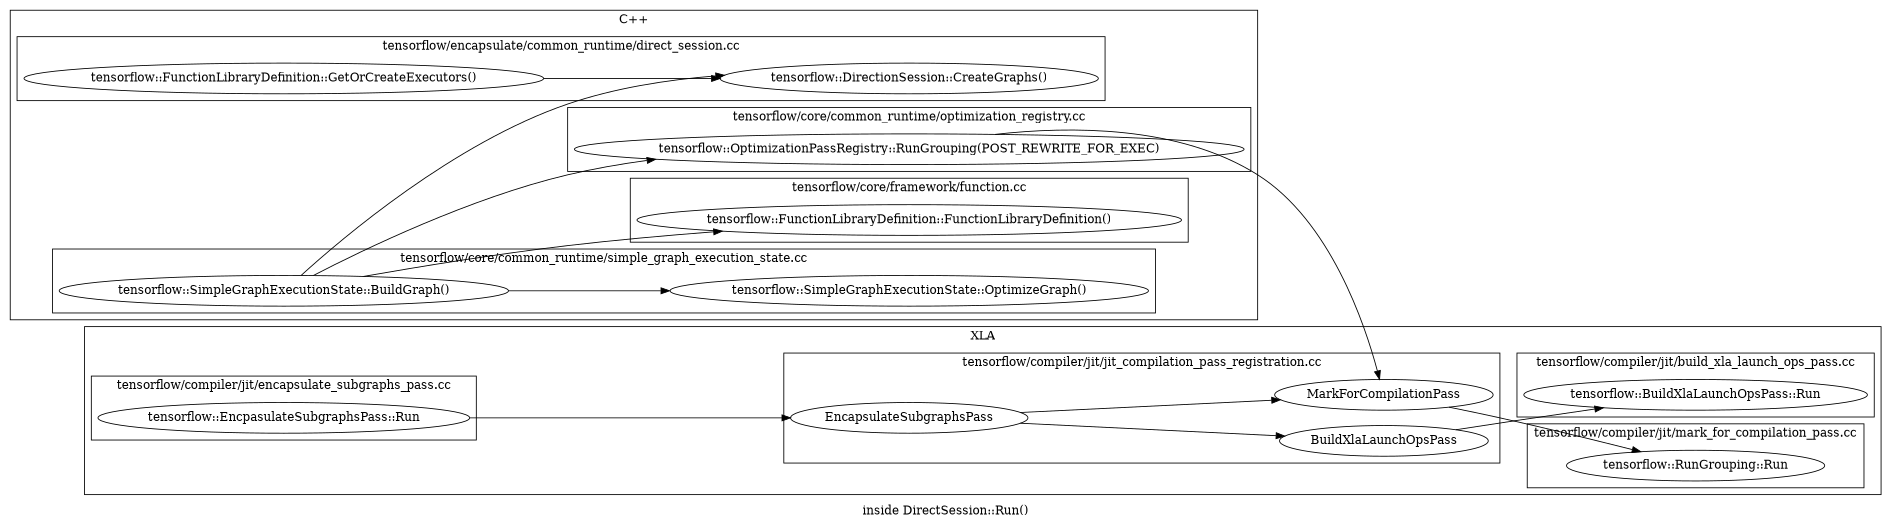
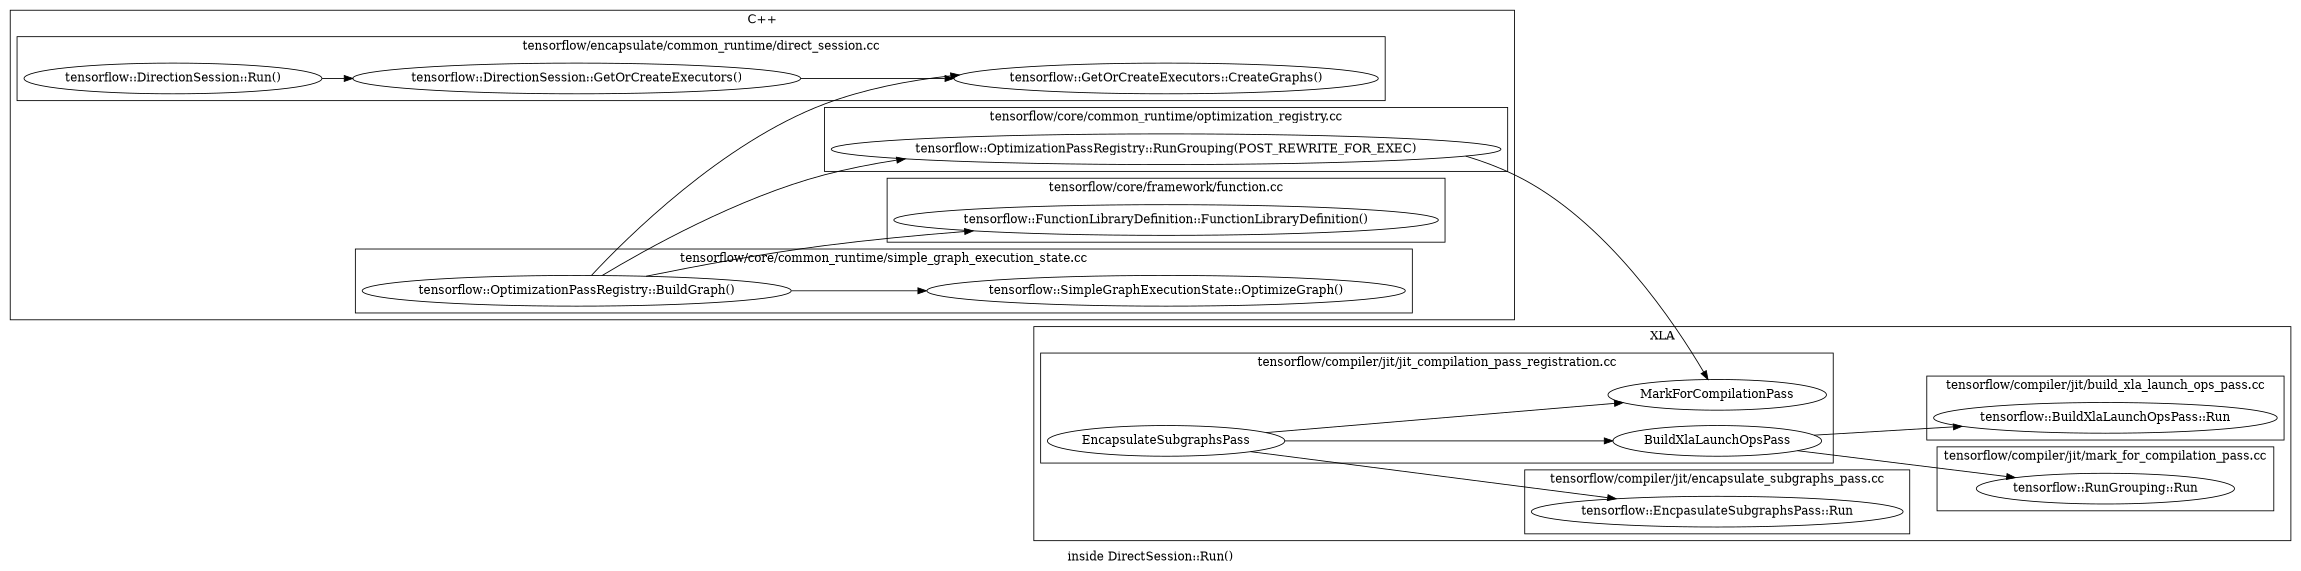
  digraph {
    label="inside DirectSession::Run()"
    rankdir=LR
-   n2 [label="tensorflow::FunctionLibraryDefinition::GetOrCreateExecutors()"]
-   n3 [label="tensorflow::DirectionSession::CreateGraphs()"]
-   n4 [label="tensorflow::SimpleGraphExecutionState::BuildGraph()"]
+   n1 [label="tensorflow::DirectionSession::Run()"]
+   n2 [label="tensorflow::DirectionSession::GetOrCreateExecutors()"]
+   n3 [label="tensorflow::GetOrCreateExecutors::CreateGraphs()"]
+   n4 [label="tensorflow::OptimizationPassRegistry::BuildGraph()"]
    n5 [label="tensorflow::SimpleGraphExecutionState::OptimizeGraph()"]
    n6 [label="tensorflow::FunctionLibraryDefinition::FunctionLibraryDefinition()"]
    n7 [label="tensorflow::OptimizationPassRegistry::RunGrouping(POST_REWRITE_FOR_EXEC)"]
    n8 [label=MarkForCompilationPass]
    n9 [label=EncapsulateSubgraphsPass]
    n10 [label=BuildXlaLaunchOpsPass]
    n11 [label="tensorflow::RunGrouping::Run"]
    n12 [label="tensorflow::EncpasulateSubgraphsPass::Run"]
    n13 [label="tensorflow::BuildXlaLaunchOpsPass::Run"]
    subgraph cluster_1 {
      label="C++"
      subgraph cluster_2 {
        label="tensorflow/encapsulate/common_runtime/direct_session.cc"
+       n1
        n2
        n3
      }
      subgraph cluster_3 {
        label="tensorflow/core/common_runtime/simple_graph_execution_state.cc"
        n4
        n5
      }
      subgraph cluster_4 {
        label="tensorflow/core/framework/function.cc"
        n6
      }
      subgraph cluster_5 {
        label="tensorflow/core/common_runtime/optimization_registry.cc"
        n7
      }
    }
    subgraph cluster_6 {
      label=XLA
      subgraph cluster_7 {
        label="tensorflow/compiler/jit/jit_compilation_pass_registration.cc"
        n8
        n9
        n10
      }
      subgraph cluster_8 {
        label="tensorflow/compiler/jit/mark_for_compilation_pass.cc"
        n11
      }
      subgraph cluster_9 {
        label="tensorflow/compiler/jit/encapsulate_subgraphs_pass.cc"
        n12
      }
      subgraph cluster_10 {
        label="tensorflow/compiler/jit/build_xla_launch_ops_pass.cc"
        n13
      }
    }
+   n1 -> n2
    n2 -> n3
    n4 -> n3
    n4 -> n5
    n4 -> n6
    n4 -> n7
    n7 -> n8
-   n8 -> n11
+   n10 -> n11
    n9 -> n8
    n9 -> n10
-   n12 -> n9
+   n9 -> n12
    n10 -> n13
  }
